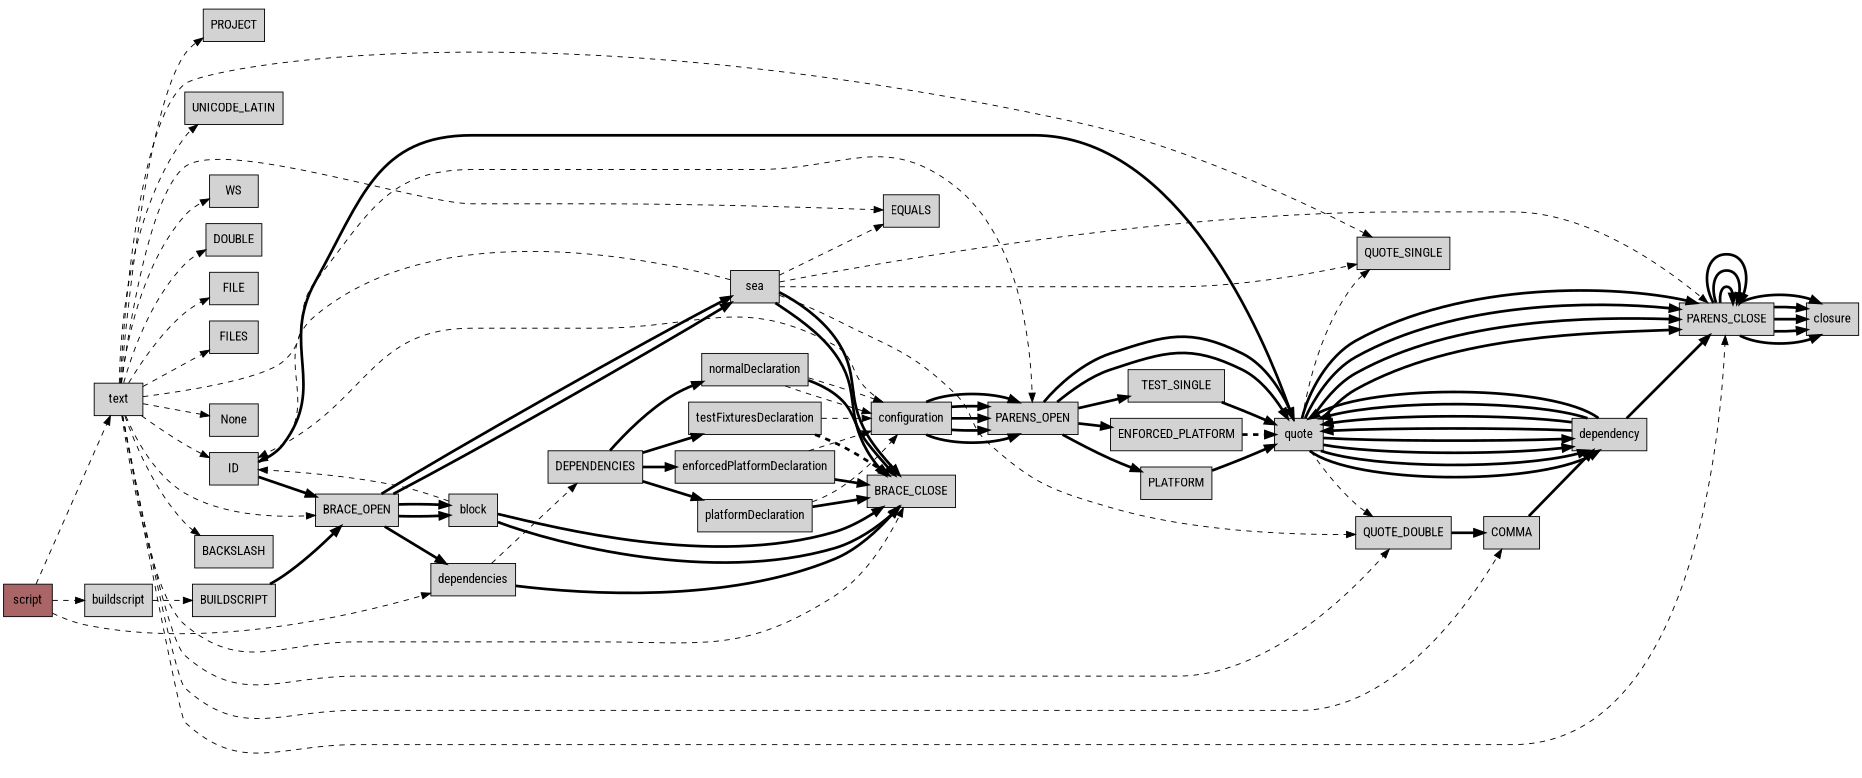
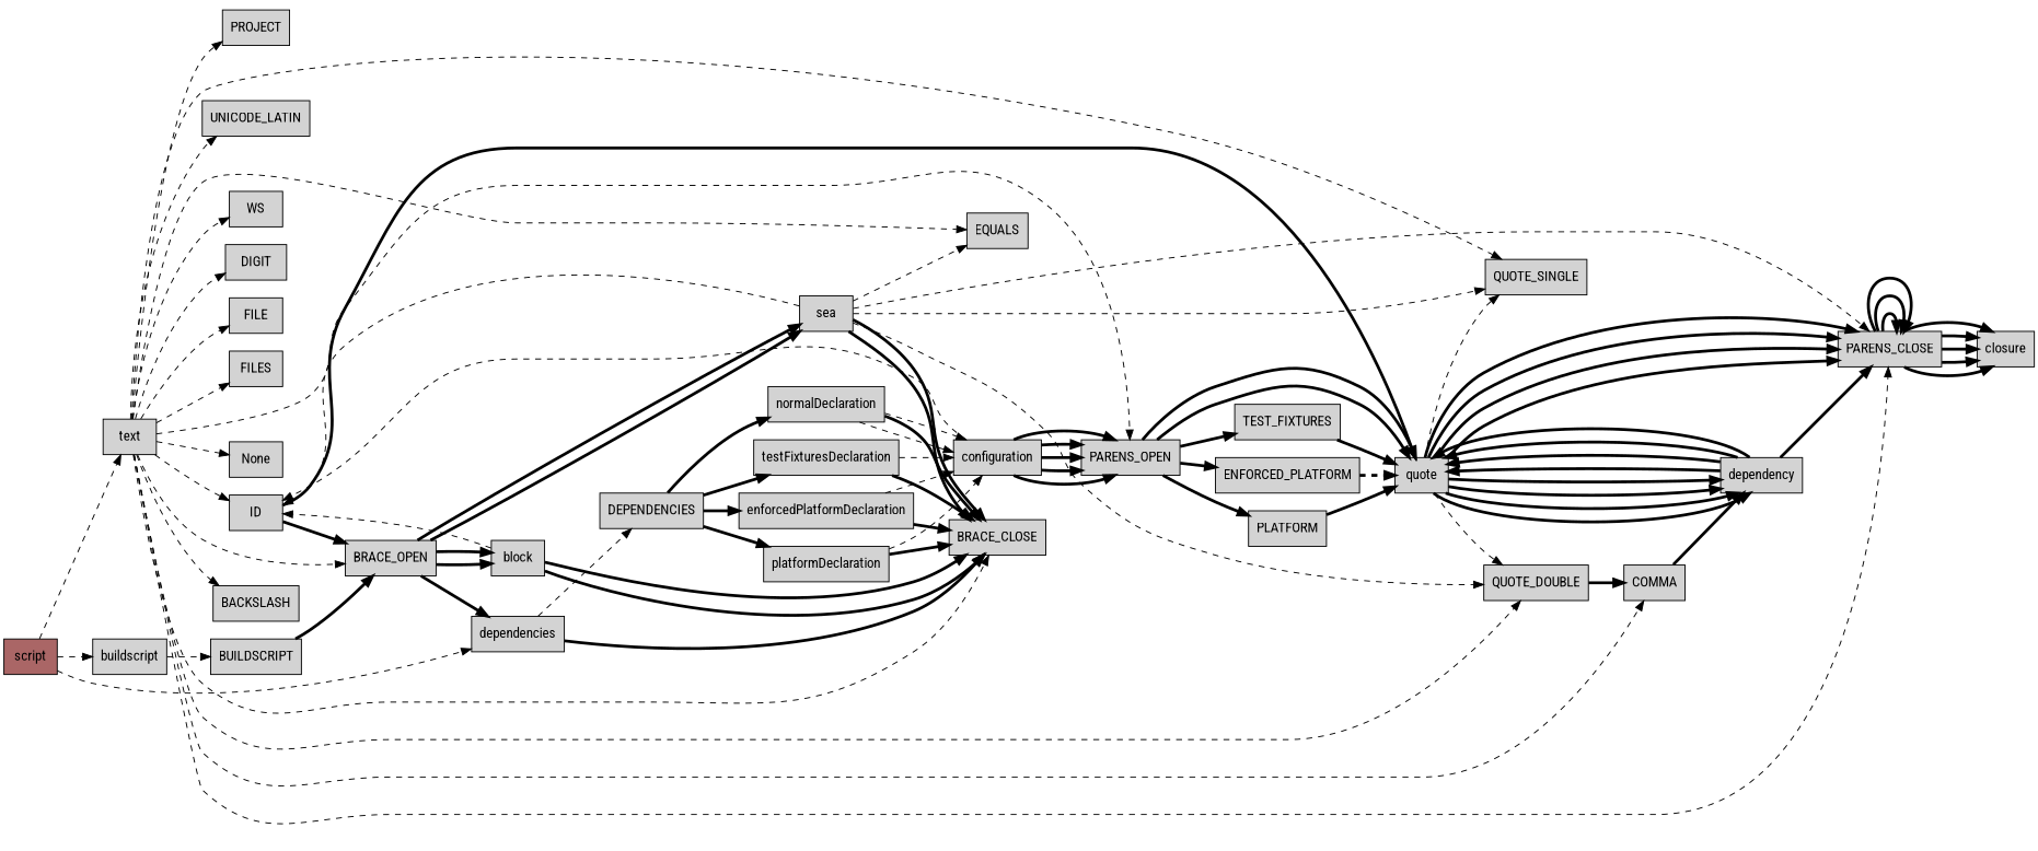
  digraph {
    fontname="Roboto Condensed"
    rankdir=LR
    node [fontname="Roboto Condensed" shape=box style=filled]
    edge [fontname="Roboto Condensed" penwidth=3.0]
    script [fillcolor="#aa6666"]
    text
    dependencies
    buildscript
    UNICODE_LATIN
    ID
    WS
-   DIGIT [label=DOUBLE]
+   DIGIT
    FILE
    FILES
    EQUALS
    None
    QUOTE_SINGLE
    QUOTE_DOUBLE
    BRACE_OPEN
    BRACE_CLOSE
    PARENS_OPEN
    PARENS_CLOSE
    BACKSLASH
    PROJECT
    COMMA
    DEPENDENCIES
    BUILDSCRIPT
    quote
    block
    sea
-   TEST_FIXTURES [label=TEST_SINGLE]
+   TEST_FIXTURES
    ENFORCED_PLATFORM
    PLATFORM
    closure
    dependency
    normalDeclaration
    testFixturesDeclaration
    enforcedPlatformDeclaration
    platformDeclaration
    configuration
    script -> text [style=dashed penwidth=""]
    script -> dependencies [style=dashed penwidth=""]
    script -> buildscript [style=dashed penwidth=""]
    text -> UNICODE_LATIN [style=dashed penwidth=""]
    text -> ID [style=dashed penwidth=""]
    text -> WS [style=dashed penwidth=""]
    text -> DIGIT [style=dashed penwidth=""]
    text -> FILE [style=dashed penwidth=""]
    text -> FILES [style=dashed penwidth=""]
    text -> EQUALS [style=dashed penwidth=""]
    text -> None [style=dashed penwidth=""]
    text -> QUOTE_SINGLE [style=dashed penwidth=""]
    text -> QUOTE_DOUBLE [style=dashed penwidth=""]
    text -> BRACE_OPEN [style=dashed penwidth=""]
    text -> BRACE_CLOSE [style=dashed penwidth=""]
    text -> PARENS_OPEN [style=dashed penwidth=""]
    text -> PARENS_CLOSE [style=dashed penwidth=""]
    text -> BACKSLASH [style=dashed penwidth=""]
    text -> PROJECT [style=dashed penwidth=""]
    text -> COMMA [style=dashed penwidth=""]
    dependencies -> BRACE_CLOSE
    dependencies -> DEPENDENCIES [style=dashed penwidth=""]
    buildscript -> BUILDSCRIPT [style=dashed penwidth=""]
    ID -> BRACE_OPEN
    ID -> quote
    QUOTE_DOUBLE -> COMMA
    BRACE_OPEN -> dependencies
    BRACE_OPEN -> block
    BRACE_OPEN -> block
    BRACE_OPEN -> sea
    BRACE_OPEN -> sea
    PARENS_OPEN -> quote
    PARENS_OPEN -> quote
    PARENS_OPEN -> TEST_FIXTURES
    PARENS_OPEN -> ENFORCED_PLATFORM
    PARENS_OPEN -> PLATFORM
    PARENS_CLOSE -> PARENS_CLOSE
    PARENS_CLOSE -> PARENS_CLOSE
    PARENS_CLOSE -> PARENS_CLOSE
    PARENS_CLOSE -> closure
    PARENS_CLOSE -> closure
    PARENS_CLOSE -> closure
    PARENS_CLOSE -> closure
    PARENS_CLOSE -> closure
    COMMA -> dependency
    DEPENDENCIES -> normalDeclaration
    DEPENDENCIES -> testFixturesDeclaration
    DEPENDENCIES -> enforcedPlatformDeclaration
    DEPENDENCIES -> platformDeclaration
    BUILDSCRIPT -> BRACE_OPEN
    quote -> QUOTE_SINGLE [style=dashed penwidth=""]
    quote -> QUOTE_DOUBLE [style=dashed penwidth=""]
    quote -> PARENS_CLOSE
    quote -> PARENS_CLOSE
    quote -> PARENS_CLOSE
    quote -> PARENS_CLOSE
    quote -> dependency
    quote -> dependency
    quote -> dependency
    quote -> dependency
    block -> ID [style=dashed penwidth=""]
    block -> BRACE_CLOSE
    block -> BRACE_CLOSE
    sea -> ID [style=dashed penwidth=""]
    sea -> EQUALS [style=dashed penwidth=""]
    sea -> QUOTE_SINGLE [style=dashed penwidth=""]
    sea -> QUOTE_DOUBLE [style=dashed penwidth=""]
    sea -> BRACE_CLOSE
    sea -> BRACE_CLOSE
    sea -> PARENS_CLOSE [style=dashed penwidth=""]
    TEST_FIXTURES -> quote
    ENFORCED_PLATFORM -> quote [style=dashed]
    PLATFORM -> quote
    dependency -> PARENS_CLOSE
    dependency -> quote
    dependency -> quote
    dependency -> quote
    dependency -> quote
    normalDeclaration -> BRACE_CLOSE
    normalDeclaration -> configuration [style=dashed penwidth=""]
    normalDeclaration -> configuration [style=dashed penwidth=""]
-   testFixturesDeclaration -> BRACE_CLOSE [style=dashed]
+   testFixturesDeclaration -> BRACE_CLOSE
    testFixturesDeclaration -> configuration [style=dashed penwidth=""]
    enforcedPlatformDeclaration -> BRACE_CLOSE
    enforcedPlatformDeclaration -> configuration [style=dashed penwidth=""]
    platformDeclaration -> BRACE_CLOSE
    platformDeclaration -> configuration [style=dashed penwidth=""]
    configuration -> ID [style=dashed penwidth=""]
    configuration -> PARENS_OPEN
    configuration -> PARENS_OPEN
    configuration -> PARENS_OPEN
    configuration -> PARENS_OPEN
    configuration -> PARENS_OPEN
  }
